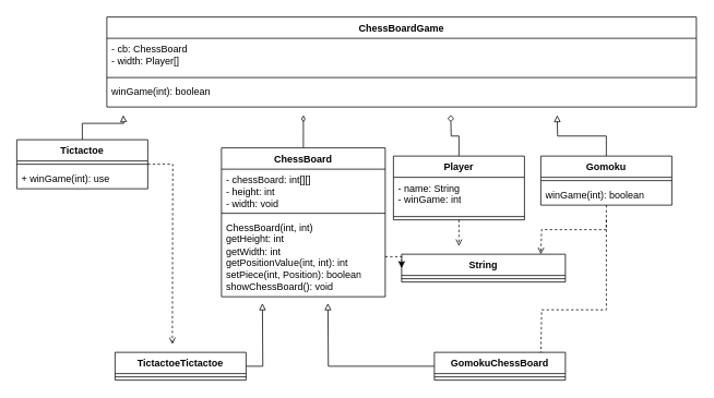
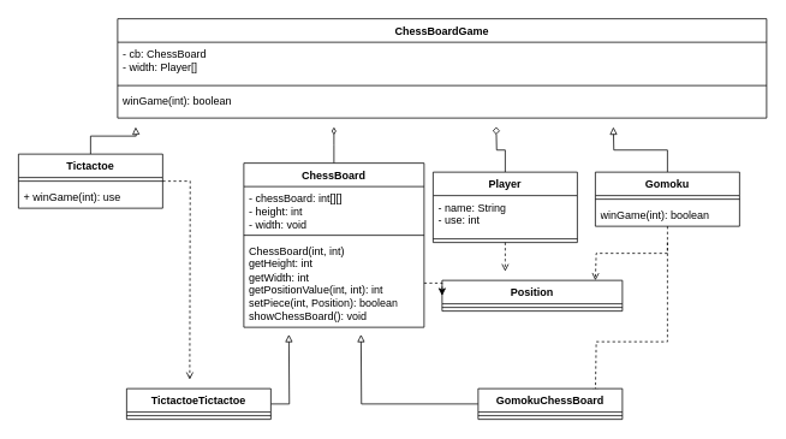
  <mxCell id="0" />
  <mxCell id="1" parent="0" />
  <mxCell id="2" style="edgeStyle=orthogonalEdgeStyle;rounded=0;orthogonalLoop=1;jettySize=auto;html=1;endArrow=diamondThin;endFill=0;" edge="1" parent="1" source="3"><mxGeometry relative="1" as="geometry"><mxPoint x="370" y="140" as="targetPoint" /></mxGeometry></mxCell>
  <mxCell id="3" value="ChessBoard&lt;div&gt;&lt;br&gt;&lt;/div&gt;" style="swimlane;fontStyle=1;align=center;verticalAlign=top;childLayout=stackLayout;horizontal=1;startSize=26;horizontalStack=0;resizeParent=1;resizeParentMax=0;resizeLast=0;collapsible=1;marginBottom=0;whiteSpace=wrap;html=1;" vertex="1" parent="1"><mxGeometry x="270" y="180" width="200" height="182" as="geometry" /></mxCell>
  <mxCell id="4" value="- chessBoard: int[][]&lt;div&gt;- height: int&lt;/div&gt;&lt;div&gt;- width: void&lt;/div&gt;" style="text;strokeColor=none;fillColor=none;align=left;verticalAlign=top;spacingLeft=4;spacingRight=4;overflow=hidden;rotatable=0;points=[[0,0.5],[1,0.5]];portConstraint=eastwest;whiteSpace=wrap;html=1;" vertex="1" parent="3"><mxGeometry y="26" width="200" height="50" as="geometry" /></mxCell>
  <mxCell id="5" value="" style="line;strokeWidth=1;fillColor=none;align=left;verticalAlign=middle;spacingTop=-1;spacingLeft=3;spacingRight=3;rotatable=0;labelPosition=right;points=[];portConstraint=eastwest;strokeColor=inherit;" vertex="1" parent="3"><mxGeometry y="76" width="200" height="8" as="geometry" /></mxCell>
  <mxCell id="6" value="ChessBoard(int, int)&lt;div&gt;getHeight: int&lt;/div&gt;&lt;div&gt;getWidth: int&lt;/div&gt;&lt;div&gt;getPositionValue(int, int): int&lt;/div&gt;&lt;div&gt;setPiece(int, Position): boolean&lt;/div&gt;&lt;div&gt;showChessBoard(): void&lt;/div&gt;" style="text;strokeColor=none;fillColor=none;align=left;verticalAlign=top;spacingLeft=4;spacingRight=4;overflow=hidden;rotatable=0;points=[[0,0.5],[1,0.5]];portConstraint=eastwest;whiteSpace=wrap;html=1;" vertex="1" parent="3"><mxGeometry y="84" width="200" height="98" as="geometry" /></mxCell>
  <mxCell id="7" value="ChessBoardGame" style="swimlane;fontStyle=1;align=center;verticalAlign=top;childLayout=stackLayout;horizontal=1;startSize=26;horizontalStack=0;resizeParent=1;resizeParentMax=0;resizeLast=0;collapsible=1;marginBottom=0;whiteSpace=wrap;html=1;" vertex="1" parent="1"><mxGeometry x="130" y="20" width="720" height="110" as="geometry" /></mxCell>
  <mxCell id="8" value="- cb: ChessBoard&lt;div&gt;- width: Player[]&lt;/div&gt;" style="text;strokeColor=none;fillColor=none;align=left;verticalAlign=top;spacingLeft=4;spacingRight=4;overflow=hidden;rotatable=0;points=[[0,0.5],[1,0.5]];portConstraint=eastwest;whiteSpace=wrap;html=1;" vertex="1" parent="7"><mxGeometry y="26" width="720" height="44" as="geometry" /></mxCell>
  <mxCell id="9" value="" style="line;strokeWidth=1;fillColor=none;align=left;verticalAlign=middle;spacingTop=-1;spacingLeft=3;spacingRight=3;rotatable=0;labelPosition=right;points=[];portConstraint=eastwest;strokeColor=inherit;" vertex="1" parent="7"><mxGeometry y="70" width="720" height="8" as="geometry" /></mxCell>
  <mxCell id="10" value="winGame(int): boolean" style="text;strokeColor=none;fillColor=none;align=left;verticalAlign=top;spacingLeft=4;spacingRight=4;overflow=hidden;rotatable=0;points=[[0,0.5],[1,0.5]];portConstraint=eastwest;whiteSpace=wrap;html=1;" vertex="1" parent="7"><mxGeometry y="78" width="720" height="32" as="geometry" /></mxCell>
  <mxCell id="11" style="edgeStyle=orthogonalEdgeStyle;rounded=0;orthogonalLoop=1;jettySize=auto;html=1;exitX=0.5;exitY=0;exitDx=0;exitDy=0;endArrow=diamond;endFill=0;" edge="1" parent="1" source="13"><mxGeometry relative="1" as="geometry"><mxPoint x="550" y="140" as="targetPoint" /></mxGeometry></mxCell>
  <mxCell id="12" style="edgeStyle=orthogonalEdgeStyle;rounded=0;orthogonalLoop=1;jettySize=auto;html=1;dashed=1;endArrow=open;endFill=0;" edge="1" parent="1" source="13"><mxGeometry relative="1" as="geometry"><mxPoint x="560" y="300" as="targetPoint" /></mxGeometry></mxCell>
  <mxCell id="13" value="Player" style="swimlane;fontStyle=1;align=center;verticalAlign=top;childLayout=stackLayout;horizontal=1;startSize=26;horizontalStack=0;resizeParent=1;resizeParentMax=0;resizeLast=0;collapsible=1;marginBottom=0;whiteSpace=wrap;html=1;" vertex="1" parent="1"><mxGeometry x="480" y="190" width="160" height="78" as="geometry" /></mxCell>
- <mxCell id="14" value="- name: String&lt;div&gt;- winGame: int&lt;/div&gt;" style="text;strokeColor=none;fillColor=none;align=left;verticalAlign=top;spacingLeft=4;spacingRight=4;overflow=hidden;rotatable=0;points=[[0,0.5],[1,0.5]];portConstraint=eastwest;whiteSpace=wrap;html=1;" vertex="1" parent="13"><mxGeometry y="26" width="160" height="44" as="geometry" /></mxCell>
+ <mxCell id="14" value="- name: String&lt;div&gt;- use: int&lt;/div&gt;" style="text;strokeColor=none;fillColor=none;align=left;verticalAlign=top;spacingLeft=4;spacingRight=4;overflow=hidden;rotatable=0;points=[[0,0.5],[1,0.5]];portConstraint=eastwest;whiteSpace=wrap;html=1;" vertex="1" parent="13"><mxGeometry y="26" width="160" height="44" as="geometry" /></mxCell>
  <mxCell id="15" value="" style="line;strokeWidth=1;fillColor=none;align=left;verticalAlign=middle;spacingTop=-1;spacingLeft=3;spacingRight=3;rotatable=0;labelPosition=right;points=[];portConstraint=eastwest;strokeColor=inherit;" vertex="1" parent="13"><mxGeometry y="70" width="160" height="8" as="geometry" /></mxCell>
  <mxCell id="16" style="edgeStyle=orthogonalEdgeStyle;rounded=0;orthogonalLoop=1;jettySize=auto;html=1;endArrow=block;endFill=0;" edge="1" parent="1" source="19"><mxGeometry relative="1" as="geometry"><mxPoint x="680" y="140" as="targetPoint" /></mxGeometry></mxCell>
  <mxCell id="17" style="edgeStyle=orthogonalEdgeStyle;rounded=0;orthogonalLoop=1;jettySize=auto;html=1;dashed=1;endArrow=openThin;endFill=0;" edge="1" parent="1"><mxGeometry relative="1" as="geometry"><mxPoint x="660" y="438" as="targetPoint" /><mxPoint x="740" y="268" as="sourcePoint" /><Array as="points"><mxPoint x="740" y="378" /><mxPoint x="661" y="378" /></Array></mxGeometry></mxCell>
  <mxCell id="18" style="edgeStyle=orthogonalEdgeStyle;rounded=0;orthogonalLoop=1;jettySize=auto;html=1;dashed=1;endArrow=open;endFill=0;" edge="1" parent="1" source="19"><mxGeometry relative="1" as="geometry"><mxPoint x="660" y="310" as="targetPoint" /><Array as="points"><mxPoint x="740" y="280" /><mxPoint x="661" y="280" /></Array></mxGeometry></mxCell>
  <mxCell id="19" value="Gomoku" style="swimlane;fontStyle=1;align=center;verticalAlign=top;childLayout=stackLayout;horizontal=1;startSize=26;horizontalStack=0;resizeParent=1;resizeParentMax=0;resizeLast=0;collapsible=1;marginBottom=0;whiteSpace=wrap;html=1;" vertex="1" parent="1"><mxGeometry x="660" y="190" width="160" height="60" as="geometry" /></mxCell>
  <mxCell id="20" value="" style="line;strokeWidth=1;fillColor=none;align=left;verticalAlign=middle;spacingTop=-1;spacingLeft=3;spacingRight=3;rotatable=0;labelPosition=right;points=[];portConstraint=eastwest;strokeColor=inherit;" vertex="1" parent="19"><mxGeometry y="26" width="160" height="8" as="geometry" /></mxCell>
  <mxCell id="21" value="winGame(int): boolean" style="text;strokeColor=none;fillColor=none;align=left;verticalAlign=top;spacingLeft=4;spacingRight=4;overflow=hidden;rotatable=0;points=[[0,0.5],[1,0.5]];portConstraint=eastwest;whiteSpace=wrap;html=1;" vertex="1" parent="19"><mxGeometry y="34" width="160" height="26" as="geometry" /></mxCell>
  <mxCell id="22" style="edgeStyle=orthogonalEdgeStyle;rounded=0;orthogonalLoop=1;jettySize=auto;html=1;endArrow=block;endFill=0;" edge="1" parent="1" source="23"><mxGeometry relative="1" as="geometry"><mxPoint x="400" y="370" as="targetPoint" /></mxGeometry></mxCell>
  <mxCell id="23" value="GomokuChessBoard&lt;div&gt;&lt;br&gt;&lt;/div&gt;" style="swimlane;fontStyle=1;align=center;verticalAlign=top;childLayout=stackLayout;horizontal=1;startSize=26;horizontalStack=0;resizeParent=1;resizeParentMax=0;resizeLast=0;collapsible=1;marginBottom=0;whiteSpace=wrap;html=1;" vertex="1" parent="1"><mxGeometry x="530" y="430" width="160" height="34" as="geometry" /></mxCell>
  <mxCell id="24" value="" style="line;strokeWidth=1;fillColor=none;align=left;verticalAlign=middle;spacingTop=-1;spacingLeft=3;spacingRight=3;rotatable=0;labelPosition=right;points=[];portConstraint=eastwest;strokeColor=inherit;" vertex="1" parent="23"><mxGeometry y="26" width="160" height="8" as="geometry" /></mxCell>
- <mxCell id="25" value="String" style="swimlane;fontStyle=1;align=center;verticalAlign=top;childLayout=stackLayout;horizontal=1;startSize=26;horizontalStack=0;resizeParent=1;resizeParentMax=0;resizeLast=0;collapsible=1;marginBottom=0;whiteSpace=wrap;html=1;" vertex="1" parent="1"><mxGeometry x="490" y="310" width="200" height="34" as="geometry" /></mxCell>
+ <mxCell id="25" value="Position" style="swimlane;fontStyle=1;align=center;verticalAlign=top;childLayout=stackLayout;horizontal=1;startSize=26;horizontalStack=0;resizeParent=1;resizeParentMax=0;resizeLast=0;collapsible=1;marginBottom=0;whiteSpace=wrap;html=1;" vertex="1" parent="1"><mxGeometry x="490" y="310" width="200" height="34" as="geometry" /></mxCell>
  <mxCell id="26" value="" style="line;strokeWidth=1;fillColor=none;align=left;verticalAlign=middle;spacingTop=-1;spacingLeft=3;spacingRight=3;rotatable=0;labelPosition=right;points=[];portConstraint=eastwest;strokeColor=inherit;" vertex="1" parent="25"><mxGeometry y="26" width="200" height="8" as="geometry" /></mxCell>
  <mxCell id="27" style="edgeStyle=orthogonalEdgeStyle;rounded=0;orthogonalLoop=1;jettySize=auto;html=1;dashed=1;" edge="1" parent="1" source="6" target="25"><mxGeometry relative="1" as="geometry" /></mxCell>
  <mxCell id="28" style="edgeStyle=orthogonalEdgeStyle;rounded=0;orthogonalLoop=1;jettySize=auto;html=1;endArrow=block;endFill=0;" edge="1" parent="1" source="30"><mxGeometry relative="1" as="geometry"><mxPoint x="150" y="140" as="targetPoint" /></mxGeometry></mxCell>
  <mxCell id="29" style="edgeStyle=orthogonalEdgeStyle;rounded=0;orthogonalLoop=1;jettySize=auto;html=1;dashed=1;endArrow=open;endFill=0;" edge="1" parent="1" source="30"><mxGeometry relative="1" as="geometry"><mxPoint x="210" y="420" as="targetPoint" /></mxGeometry></mxCell>
  <mxCell id="30" value="Tictactoe" style="swimlane;fontStyle=1;align=center;verticalAlign=top;childLayout=stackLayout;horizontal=1;startSize=26;horizontalStack=0;resizeParent=1;resizeParentMax=0;resizeLast=0;collapsible=1;marginBottom=0;whiteSpace=wrap;html=1;" vertex="1" parent="1"><mxGeometry x="20" y="170" width="160" height="60" as="geometry" /></mxCell>
  <mxCell id="31" value="" style="line;strokeWidth=1;fillColor=none;align=left;verticalAlign=middle;spacingTop=-1;spacingLeft=3;spacingRight=3;rotatable=0;labelPosition=right;points=[];portConstraint=eastwest;strokeColor=inherit;" vertex="1" parent="30"><mxGeometry y="26" width="160" height="8" as="geometry" /></mxCell>
  <mxCell id="32" value="+ winGame(int): use" style="text;strokeColor=none;fillColor=none;align=left;verticalAlign=top;spacingLeft=4;spacingRight=4;overflow=hidden;rotatable=0;points=[[0,0.5],[1,0.5]];portConstraint=eastwest;whiteSpace=wrap;html=1;" vertex="1" parent="30"><mxGeometry y="34" width="160" height="26" as="geometry" /></mxCell>
  <mxCell id="33" style="edgeStyle=orthogonalEdgeStyle;rounded=0;orthogonalLoop=1;jettySize=auto;html=1;endArrow=block;endFill=0;" edge="1" parent="1" source="34"><mxGeometry relative="1" as="geometry"><mxPoint x="320" y="370" as="targetPoint" /></mxGeometry></mxCell>
  <mxCell id="34" value="Tictactoe&lt;span style=&quot;background-color: initial;&quot;&gt;Tictactoe&lt;/span&gt;&lt;div&gt;&lt;div&gt;&lt;br&gt;&lt;/div&gt;&lt;/div&gt;" style="swimlane;fontStyle=1;align=center;verticalAlign=top;childLayout=stackLayout;horizontal=1;startSize=26;horizontalStack=0;resizeParent=1;resizeParentMax=0;resizeLast=0;collapsible=1;marginBottom=0;whiteSpace=wrap;html=1;" vertex="1" parent="1"><mxGeometry x="140" y="430" width="160" height="34" as="geometry" /></mxCell>
  <mxCell id="35" value="" style="line;strokeWidth=1;fillColor=none;align=left;verticalAlign=middle;spacingTop=-1;spacingLeft=3;spacingRight=3;rotatable=0;labelPosition=right;points=[];portConstraint=eastwest;strokeColor=inherit;" vertex="1" parent="34"><mxGeometry y="26" width="160" height="8" as="geometry" /></mxCell>
